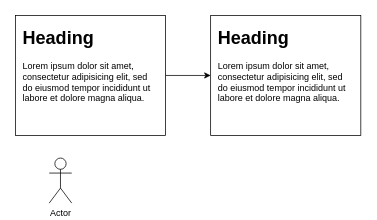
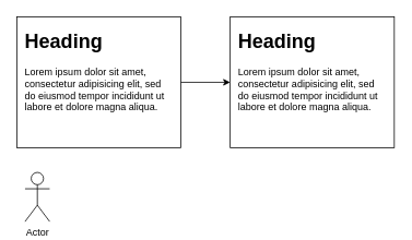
  <mxCell id="0" />
  <mxCell id="1" parent="0" />
  <mxCell id="2" value="" style="group" vertex="1" connectable="0" parent="1"><mxGeometry x="20" y="20" width="200" height="160" as="geometry" /></mxCell>
  <mxCell id="3" value="" style="rounded=0;whiteSpace=wrap;html=1;" vertex="1" parent="2"><mxGeometry width="200" height="160" as="geometry" /></mxCell>
  <mxCell id="4" value="&lt;h1&gt;Heading&lt;/h1&gt;&lt;p&gt;Lorem ipsum dolor sit amet, consectetur adipisicing elit, sed do eiusmod tempor incididunt ut labore et dolore magna aliqua.&lt;/p&gt;" style="text;html=1;strokeColor=none;fillColor=none;spacing=5;spacingTop=-20;whiteSpace=wrap;overflow=hidden;rounded=0;" vertex="1" parent="2"><mxGeometry x="5" y="10" width="190" height="120" as="geometry" /></mxCell>
  <mxCell id="5" value="" style="rounded=0;whiteSpace=wrap;html=1;" vertex="1" parent="1"><mxGeometry x="280" y="20" width="200" height="160" as="geometry" /></mxCell>
  <mxCell id="6" value="" style="edgeStyle=none;html=1;" edge="1" parent="1" source="3" target="5"><mxGeometry relative="1" as="geometry" /></mxCell>
  <mxCell id="7" value="&lt;h1&gt;Heading&lt;/h1&gt;&lt;p&gt;Lorem ipsum dolor sit amet, consectetur adipisicing elit, sed do eiusmod tempor incididunt ut labore et dolore magna aliqua.&lt;/p&gt;" style="text;html=1;strokeColor=none;fillColor=none;spacing=5;spacingTop=-20;whiteSpace=wrap;overflow=hidden;rounded=0;" vertex="1" parent="1"><mxGeometry x="285" y="30" width="190" height="120" as="geometry" /></mxCell>
- <mxCell id="8" value="Actor" style="shape=umlActor;verticalLabelPosition=bottom;verticalAlign=top;html=1;outlineConnect=0;" vertex="1" parent="1"><mxGeometry x="65" y="210" width="30" height="60" as="geometry" /></mxCell>
+ <mxCell id="8" value="Actor" style="shape=umlActor;verticalLabelPosition=bottom;verticalAlign=top;html=1;outlineConnect=0;" vertex="1" parent="1"><mxGeometry x="30" y="210" width="30" height="60" as="geometry" /></mxCell>
